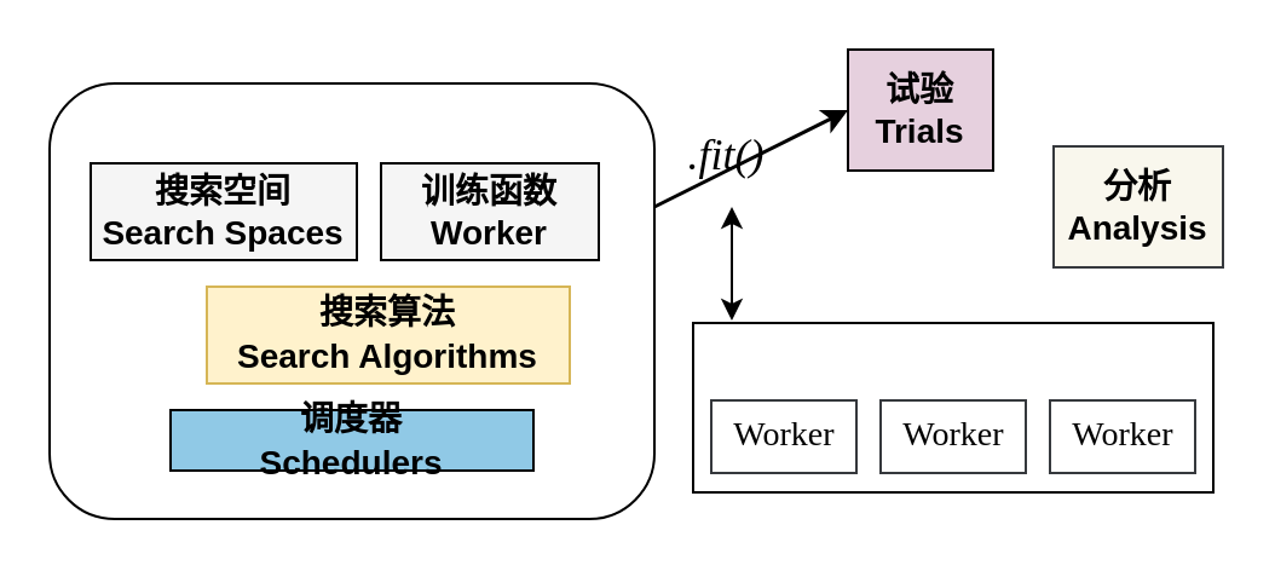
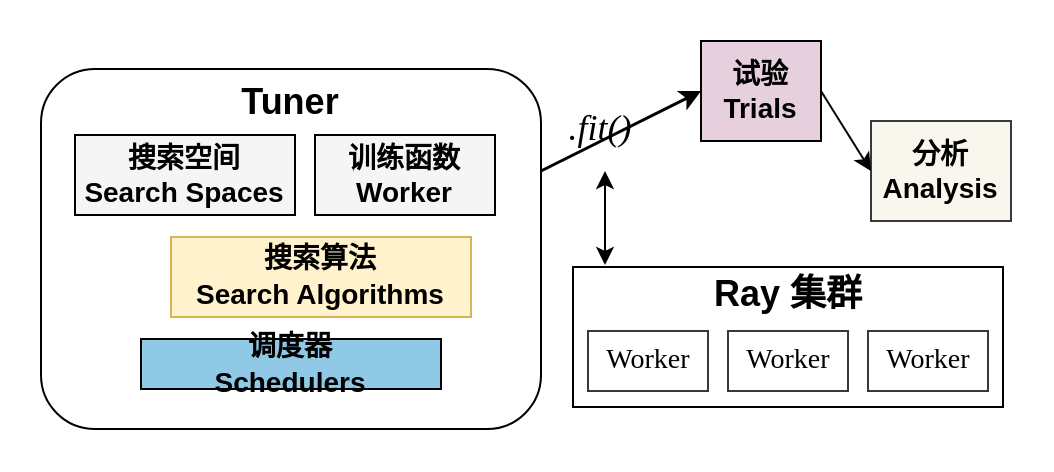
  <mxCell id="0" />
  <mxCell id="1" parent="0" />
  <mxCell id="2" value="" style="rounded=0;whiteSpace=wrap;html=1;fillColor=none;" vertex="1" parent="1"><mxGeometry x="286" y="133" width="215" height="70" as="geometry" /></mxCell>
  <mxCell id="3" value="" style="rounded=1;whiteSpace=wrap;html=1;fillColor=none;" vertex="1" parent="1"><mxGeometry x="20" y="34" width="250" height="180" as="geometry" /></mxCell>
+ <mxCell id="4" value="&lt;span style=&quot;font-size: 18px;&quot;&gt;&lt;b&gt;Ray 集群&lt;/b&gt;&lt;/span&gt;" style="text;html=1;strokeColor=none;fillColor=none;align=center;verticalAlign=middle;whiteSpace=wrap;rounded=0;" vertex="1" parent="1"><mxGeometry x="353.5" y="132" width="80" height="30" as="geometry" /></mxCell>
  <mxCell id="5" value="&lt;font&gt;&lt;span style=&quot;font-style: normal; font-size: 14px;&quot;&gt;&lt;b&gt;搜索空间&lt;br&gt;Search Spaces&lt;br&gt;&lt;/b&gt;&lt;/span&gt;&lt;/font&gt;" style="rounded=0;whiteSpace=wrap;html=1;fillColor=#F5F5F5;fontFamily=Helvetica;fontStyle=2" vertex="1" parent="1"><mxGeometry x="37" y="67" width="110" height="40" as="geometry" /></mxCell>
  <mxCell id="6" value="&lt;span style=&quot;font-size: 14px; font-style: normal;&quot;&gt;&lt;font face=&quot;Helvetica&quot;&gt;&lt;b&gt;搜索算法&lt;br&gt;Search Algorithms&lt;br&gt;&lt;/b&gt;&lt;/font&gt;&lt;/span&gt;" style="rounded=0;whiteSpace=wrap;html=1;fillColor=#fff2cc;fontFamily=Garamond;fontStyle=2;strokeColor=#d6b656;" vertex="1" parent="1"><mxGeometry x="85" y="118" width="150" height="40" as="geometry" /></mxCell>
  <mxCell id="7" value="&lt;span style=&quot;font-size: 14px;&quot;&gt;&lt;span style=&quot;font-style: normal;&quot;&gt;&lt;font face=&quot;Helvetica&quot;&gt;&lt;b&gt;调度器&lt;br&gt;Schedulers&lt;/b&gt;&lt;/font&gt;&lt;/span&gt;&lt;br&gt;&lt;/span&gt;" style="rounded=0;whiteSpace=wrap;html=1;fillColor=#90C9E6;fontFamily=Garamond;fontStyle=2" vertex="1" parent="1"><mxGeometry x="70" y="169" width="150" height="25" as="geometry" /></mxCell>
  <mxCell id="8" value="&lt;b style=&quot;border-color: var(--border-color); font-size: 14px;&quot;&gt;试验&lt;br style=&quot;border-color: var(--border-color);&quot;&gt;Trials&lt;/b&gt;" style="rounded=0;whiteSpace=wrap;html=1;fillColor=#E6D0DE;" vertex="1" parent="1"><mxGeometry x="350" y="20" width="60" height="50" as="geometry" /></mxCell>
  <mxCell id="9" value="" style="endArrow=classic;html=1;rounded=0;exitX=1;exitY=0.5;exitDx=0;exitDy=0;entryX=0;entryY=0.5;entryDx=0;entryDy=0;entryPerimeter=0;strokeWidth=1.5;" edge="1" parent="1" target="8"><mxGeometry width="50" height="50" relative="1" as="geometry"><mxPoint x="270" y="85" as="sourcePoint" /><mxPoint x="405" y="-84" as="targetPoint" /></mxGeometry></mxCell>
  <mxCell id="10" value="&lt;font face=&quot;Garamond&quot; style=&quot;font-size: 18px;&quot;&gt;&lt;i&gt;.fit()&lt;/i&gt;&lt;/font&gt;" style="text;html=1;strokeColor=none;fillColor=none;align=center;verticalAlign=middle;whiteSpace=wrap;rounded=0;strokeWidth=1.5;" vertex="1" parent="1"><mxGeometry x="270" y="49" width="60" height="30" as="geometry" /></mxCell>
  <mxCell id="11" value="&lt;b style=&quot;font-size: 14px;&quot;&gt;&lt;br&gt;&lt;/b&gt;" style="text;html=1;strokeColor=none;fillColor=none;align=center;verticalAlign=middle;whiteSpace=wrap;rounded=0;fontSize=18;" vertex="1" parent="1"><mxGeometry x="445" y="85" width="60" height="30" as="geometry" /></mxCell>
  <mxCell id="12" value="&lt;font face=&quot;Helvetica&quot;&gt;&lt;span style=&quot;font-style: normal; font-size: 14px;&quot;&gt;&lt;b&gt;训练函数&lt;br&gt;Worker&lt;/b&gt;&lt;/span&gt;&lt;/font&gt;" style="rounded=0;whiteSpace=wrap;html=1;fillColor=#F5F5F5;fontFamily=Garamond;fontStyle=2" vertex="1" parent="1"><mxGeometry x="157" y="67" width="90" height="40" as="geometry" /></mxCell>
  <mxCell id="13" value="&lt;b style=&quot;border-color: var(--border-color); font-size: 14px;&quot;&gt;分析&lt;br style=&quot;border-color: var(--border-color);&quot;&gt;Analysis&lt;br&gt;&lt;/b&gt;" style="rounded=0;whiteSpace=wrap;html=1;fillColor=#f9f7ed;strokeColor=#36393d;" vertex="1" parent="1"><mxGeometry x="435" y="60" width="70" height="50" as="geometry" /></mxCell>
+ <mxCell id="14" value="" style="endArrow=classic;html=1;rounded=0;exitX=1;exitY=0.5;exitDx=0;exitDy=0;entryX=0;entryY=0.5;entryDx=0;entryDy=0;" edge="1" parent="1" source="8" target="13"><mxGeometry width="50" height="50" relative="1" as="geometry"><mxPoint x="395" y="-34" as="sourcePoint" /><mxPoint x="445" y="-84" as="targetPoint" /></mxGeometry></mxCell>
  <mxCell id="15" value="Worker" style="rounded=0;whiteSpace=wrap;html=1;fontSize=14;fillColor=none;strokeColor=#36393d;fontFamily=Times New Roman;" vertex="1" parent="1"><mxGeometry x="293.5" y="165" width="60" height="30" as="geometry" /></mxCell>
  <mxCell id="16" value="Worker" style="rounded=0;whiteSpace=wrap;html=1;fontSize=14;fillColor=none;strokeColor=#36393d;fontFamily=Times New Roman;" vertex="1" parent="1"><mxGeometry x="363.5" y="165" width="60" height="30" as="geometry" /></mxCell>
  <mxCell id="17" value="Worker" style="rounded=0;whiteSpace=wrap;html=1;fontSize=14;fillColor=none;strokeColor=#36393d;fontFamily=Times New Roman;" vertex="1" parent="1"><mxGeometry x="433.5" y="165" width="60" height="30" as="geometry" /></mxCell>
  <mxCell id="18" value="" style="endArrow=classic;startArrow=classic;html=1;rounded=0;" edge="1" parent="1"><mxGeometry width="50" height="50" relative="1" as="geometry"><mxPoint x="302" y="132" as="sourcePoint" /><mxPoint x="302" y="85" as="targetPoint" /></mxGeometry></mxCell>
+ <mxCell id="19" value="&lt;span style=&quot;font-size: 18px;&quot;&gt;&lt;b&gt;Tuner&lt;/b&gt;&lt;/span&gt;" style="text;html=1;strokeColor=none;fillColor=none;align=center;verticalAlign=middle;whiteSpace=wrap;rounded=0;" vertex="1" parent="1"><mxGeometry x="105" y="36" width="80" height="30" as="geometry" /></mxCell>
